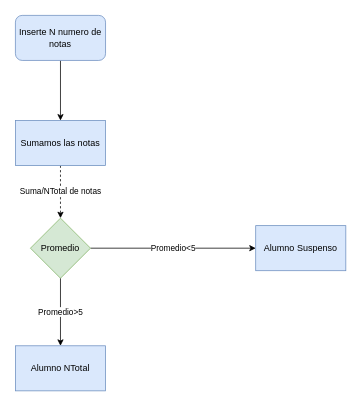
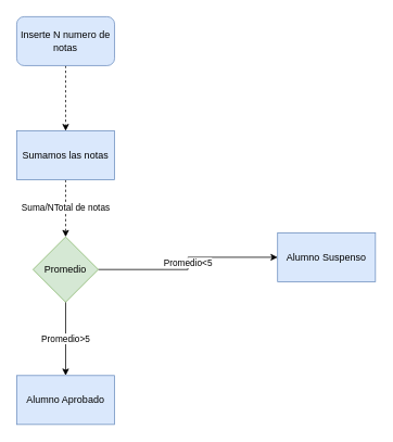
  <mxCell id="0" />
  <mxCell id="1" parent="0" />
- <mxCell id="2" value="" style="edgeStyle=orthogonalEdgeStyle;rounded=0;orthogonalLoop=1;jettySize=auto;html=1;" edge="1" parent="1" source="3" target="5"><mxGeometry relative="1" as="geometry" /></mxCell>
+ <mxCell id="2" value="" style="edgeStyle=orthogonalEdgeStyle;rounded=0;orthogonalLoop=1;jettySize=auto;html=1;dashed=1;" edge="1" parent="1" source="3" target="5"><mxGeometry relative="1" as="geometry" /></mxCell>
  <mxCell id="3" value="Inserte N numero de notas" style="whiteSpace=wrap;html=1;fillColor=#dae8fc;strokeColor=#6c8ebf;rounded=1;" vertex="1" parent="1"><mxGeometry x="20" y="20" width="120" height="60" as="geometry" /></mxCell>
  <mxCell id="4" value="Suma/NTotal de notas" style="edgeStyle=orthogonalEdgeStyle;rounded=0;orthogonalLoop=1;jettySize=auto;html=1;dashed=1;" edge="1" parent="1" source="5" target="8"><mxGeometry relative="1" as="geometry" /></mxCell>
  <mxCell id="5" value="Sumamos las notas" style="whiteSpace=wrap;html=1;rounded=0;fillColor=#dae8fc;strokeColor=#6c8ebf;" vertex="1" parent="1"><mxGeometry x="20" y="160" width="120" height="60" as="geometry" /></mxCell>
  <mxCell id="6" value="Promedio&amp;lt;5" style="edgeStyle=orthogonalEdgeStyle;rounded=0;orthogonalLoop=1;jettySize=auto;html=1;" edge="1" parent="1" source="8" target="9"><mxGeometry relative="1" as="geometry" /></mxCell>
  <mxCell id="7" value="Promedio&amp;gt;5" style="edgeStyle=orthogonalEdgeStyle;rounded=0;orthogonalLoop=1;jettySize=auto;html=1;" edge="1" parent="1" source="8" target="10"><mxGeometry relative="1" as="geometry" /></mxCell>
  <mxCell id="8" value="Promedio" style="rhombus;whiteSpace=wrap;html=1;rounded=0;fillColor=#d5e8d4;strokeColor=#82b366;" vertex="1" parent="1"><mxGeometry x="40" y="290" width="80" height="80" as="geometry" /></mxCell>
- <mxCell id="9" value="Alumno Suspenso" style="whiteSpace=wrap;html=1;rounded=0;fillColor=#dae8fc;strokeColor=#6c8ebf;" vertex="1" parent="1"><mxGeometry x="340" y="300" width="120" height="60" as="geometry" /></mxCell>
- <mxCell id="10" value="Alumno NTotal" style="whiteSpace=wrap;html=1;rounded=0;fillColor=#dae8fc;strokeColor=#6c8ebf;" vertex="1" parent="1"><mxGeometry x="20" y="460" width="120" height="60" as="geometry" /></mxCell>
+ <mxCell id="9" value="Alumno Suspenso" style="whiteSpace=wrap;html=1;rounded=0;fillColor=#dae8fc;strokeColor=#6c8ebf;" vertex="1" parent="1"><mxGeometry x="340" y="285" width="120" height="60" as="geometry" /></mxCell>
+ <mxCell id="10" value="Alumno Aprobado" style="whiteSpace=wrap;html=1;rounded=0;fillColor=#dae8fc;strokeColor=#6c8ebf;" vertex="1" parent="1"><mxGeometry x="20" y="460" width="120" height="60" as="geometry" /></mxCell>
